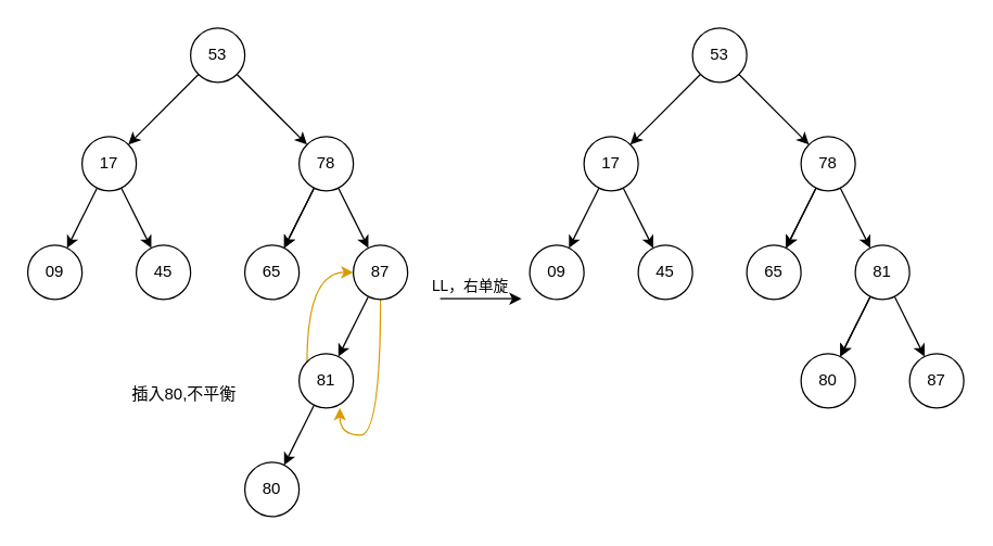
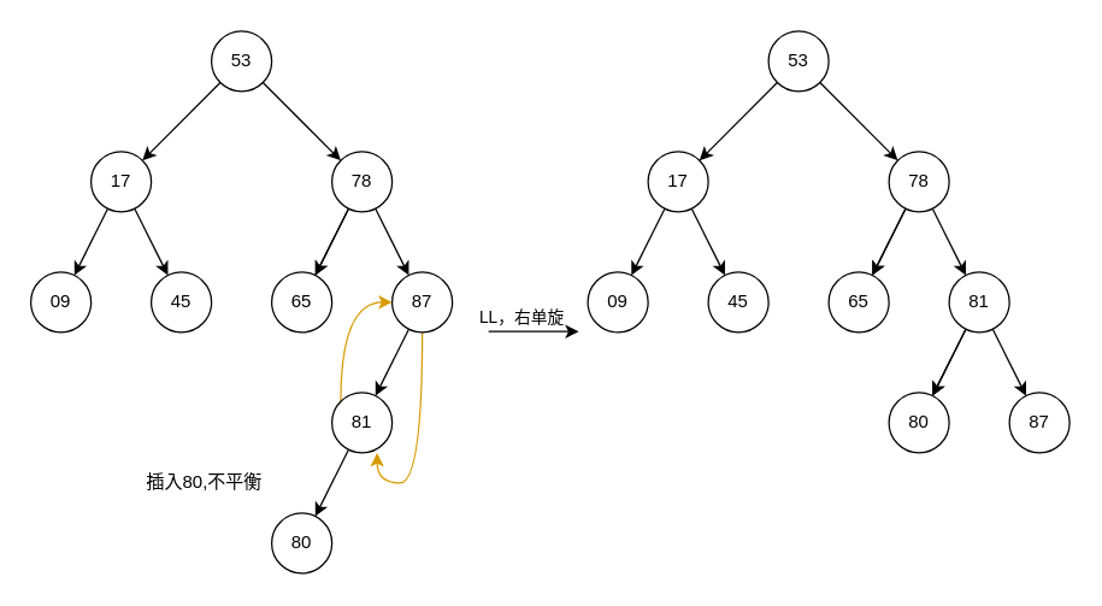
  <mxCell id="0" />
  <mxCell id="1" parent="0" />
  <mxCell id="2" value="" style="edgeStyle=none;rounded=0;orthogonalLoop=1;jettySize=auto;html=1;" parent="1" source="4" target="7" edge="1"><mxGeometry relative="1" as="geometry" /></mxCell>
  <mxCell id="3" value="" style="edgeStyle=none;rounded=0;orthogonalLoop=1;jettySize=auto;html=1;" parent="1" source="4" target="11" edge="1"><mxGeometry relative="1" as="geometry" /></mxCell>
  <mxCell id="4" value="53" style="ellipse;whiteSpace=wrap;html=1;aspect=fixed;" parent="1" vertex="1"><mxGeometry x="140" y="20" width="40" height="40" as="geometry" /></mxCell>
  <mxCell id="5" value="" style="edgeStyle=none;rounded=0;orthogonalLoop=1;jettySize=auto;html=1;" parent="1" source="7" target="12" edge="1"><mxGeometry relative="1" as="geometry" /></mxCell>
  <mxCell id="6" value="" style="edgeStyle=none;rounded=0;orthogonalLoop=1;jettySize=auto;html=1;" parent="1" source="7" target="13" edge="1"><mxGeometry relative="1" as="geometry" /></mxCell>
  <mxCell id="7" value="17" style="ellipse;whiteSpace=wrap;html=1;aspect=fixed;" parent="1" vertex="1"><mxGeometry x="60" y="100" width="40" height="40" as="geometry" /></mxCell>
  <mxCell id="8" value="" style="edgeStyle=none;rounded=0;orthogonalLoop=1;jettySize=auto;html=1;" parent="1" source="11" target="14" edge="1"><mxGeometry relative="1" as="geometry" /></mxCell>
  <mxCell id="9" value="" style="edgeStyle=none;rounded=0;orthogonalLoop=1;jettySize=auto;html=1;" parent="1" source="11" target="14" edge="1"><mxGeometry relative="1" as="geometry" /></mxCell>
  <mxCell id="10" value="" style="edgeStyle=none;rounded=0;orthogonalLoop=1;jettySize=auto;html=1;" parent="1" source="11" target="17" edge="1"><mxGeometry relative="1" as="geometry"><Array as="points"><mxPoint x="260" y="160" /></Array></mxGeometry></mxCell>
  <mxCell id="11" value="78" style="ellipse;whiteSpace=wrap;html=1;aspect=fixed;" parent="1" vertex="1"><mxGeometry x="220" y="100" width="40" height="40" as="geometry" /></mxCell>
  <mxCell id="12" value="09" style="ellipse;whiteSpace=wrap;html=1;aspect=fixed;" parent="1" vertex="1"><mxGeometry x="20" y="180" width="40" height="40" as="geometry" /></mxCell>
  <mxCell id="13" value="45" style="ellipse;whiteSpace=wrap;html=1;aspect=fixed;" parent="1" vertex="1"><mxGeometry x="100" y="180" width="40" height="40" as="geometry" /></mxCell>
  <mxCell id="14" value="65" style="ellipse;whiteSpace=wrap;html=1;aspect=fixed;" parent="1" vertex="1"><mxGeometry x="180" y="180" width="40" height="40" as="geometry" /></mxCell>
  <mxCell id="15" value="" style="edgeStyle=none;rounded=0;orthogonalLoop=1;jettySize=auto;html=1;" parent="1" source="17" target="20" edge="1"><mxGeometry relative="1" as="geometry" /></mxCell>
  <mxCell id="16" style="edgeStyle=orthogonalEdgeStyle;curved=1;rounded=0;orthogonalLoop=1;jettySize=auto;html=1;exitX=0.5;exitY=1;exitDx=0;exitDy=0;entryX=0.75;entryY=1;entryDx=0;entryDy=0;entryPerimeter=0;fillColor=#ffe6cc;strokeColor=#d79b00;" edge="1" parent="1" source="17" target="20"><mxGeometry relative="1" as="geometry" /></mxCell>
  <mxCell id="17" value="87" style="ellipse;whiteSpace=wrap;html=1;aspect=fixed;" parent="1" vertex="1"><mxGeometry x="260" y="180" width="40" height="40" as="geometry" /></mxCell>
  <mxCell id="18" value="" style="rounded=0;orthogonalLoop=1;jettySize=auto;html=1;" edge="1" parent="1" source="20" target="21"><mxGeometry relative="1" as="geometry" /></mxCell>
  <mxCell id="19" style="edgeStyle=orthogonalEdgeStyle;curved=1;rounded=0;orthogonalLoop=1;jettySize=auto;html=1;exitX=0;exitY=0;exitDx=0;exitDy=0;entryX=0;entryY=0.5;entryDx=0;entryDy=0;fillColor=#ffe6cc;strokeColor=#d79b00;" edge="1" parent="1" source="20" target="17"><mxGeometry relative="1" as="geometry" /></mxCell>
  <mxCell id="20" value="81" style="ellipse;whiteSpace=wrap;html=1;aspect=fixed;" parent="1" vertex="1"><mxGeometry x="220" y="260" width="40" height="40" as="geometry" /></mxCell>
  <mxCell id="21" value="80" style="ellipse;whiteSpace=wrap;html=1;aspect=fixed;" vertex="1" parent="1"><mxGeometry x="180" y="340" width="40" height="40" as="geometry" /></mxCell>
- <mxCell id="22" value="插入80,不平衡" style="text;html=1;align=center;verticalAlign=middle;resizable=0;points=[];autosize=1;strokeColor=none;fillColor=none;" vertex="1" parent="1"><mxGeometry x="90" y="280" width="90" height="20" as="geometry" /></mxCell>
+ <mxCell id="22" value="插入80,不平衡" style="text;html=1;align=center;verticalAlign=middle;resizable=0;points=[];autosize=1;strokeColor=none;fillColor=none;" vertex="1" parent="1"><mxGeometry x="90" y="310" width="90" height="20" as="geometry" /></mxCell>
  <mxCell id="23" value="" style="endArrow=classic;html=1;rounded=0;" edge="1" parent="1"><mxGeometry width="50" height="50" relative="1" as="geometry"><mxPoint x="324" y="219.43" as="sourcePoint" /><mxPoint x="384" y="219.43" as="targetPoint" /></mxGeometry></mxCell>
  <mxCell id="24" value="LL，右单旋" style="edgeLabel;html=1;align=center;verticalAlign=middle;resizable=0;points=[];" vertex="1" connectable="0" parent="23"><mxGeometry x="-0.292" y="-2" relative="1" as="geometry"><mxPoint y="-12" as="offset" /></mxGeometry></mxCell>
  <mxCell id="25" value="" style="edgeStyle=none;rounded=0;orthogonalLoop=1;jettySize=auto;html=1;" edge="1" parent="1" source="27" target="30"><mxGeometry relative="1" as="geometry" /></mxCell>
  <mxCell id="26" value="" style="edgeStyle=none;rounded=0;orthogonalLoop=1;jettySize=auto;html=1;" edge="1" parent="1" source="27" target="34"><mxGeometry relative="1" as="geometry" /></mxCell>
  <mxCell id="27" value="53" style="ellipse;whiteSpace=wrap;html=1;aspect=fixed;" vertex="1" parent="1"><mxGeometry x="510" y="20" width="40" height="40" as="geometry" /></mxCell>
  <mxCell id="28" value="" style="edgeStyle=none;rounded=0;orthogonalLoop=1;jettySize=auto;html=1;" edge="1" parent="1" source="30" target="35"><mxGeometry relative="1" as="geometry" /></mxCell>
  <mxCell id="29" value="" style="edgeStyle=none;rounded=0;orthogonalLoop=1;jettySize=auto;html=1;" edge="1" parent="1" source="30" target="36"><mxGeometry relative="1" as="geometry" /></mxCell>
  <mxCell id="30" value="17" style="ellipse;whiteSpace=wrap;html=1;aspect=fixed;" vertex="1" parent="1"><mxGeometry x="430" y="100" width="40" height="40" as="geometry" /></mxCell>
  <mxCell id="31" value="" style="edgeStyle=none;rounded=0;orthogonalLoop=1;jettySize=auto;html=1;" edge="1" parent="1" source="34" target="37"><mxGeometry relative="1" as="geometry" /></mxCell>
  <mxCell id="32" value="" style="edgeStyle=none;rounded=0;orthogonalLoop=1;jettySize=auto;html=1;" edge="1" parent="1" source="34" target="37"><mxGeometry relative="1" as="geometry" /></mxCell>
  <mxCell id="33" value="" style="edgeStyle=none;rounded=0;orthogonalLoop=1;jettySize=auto;html=1;" edge="1" parent="1" source="34" target="42"><mxGeometry relative="1" as="geometry" /></mxCell>
  <mxCell id="34" value="78" style="ellipse;whiteSpace=wrap;html=1;aspect=fixed;" vertex="1" parent="1"><mxGeometry x="590" y="100" width="40" height="40" as="geometry" /></mxCell>
  <mxCell id="35" value="09" style="ellipse;whiteSpace=wrap;html=1;aspect=fixed;" vertex="1" parent="1"><mxGeometry x="390" y="180" width="40" height="40" as="geometry" /></mxCell>
  <mxCell id="36" value="45" style="ellipse;whiteSpace=wrap;html=1;aspect=fixed;" vertex="1" parent="1"><mxGeometry x="470" y="180" width="40" height="40" as="geometry" /></mxCell>
  <mxCell id="37" value="65" style="ellipse;whiteSpace=wrap;html=1;aspect=fixed;" vertex="1" parent="1"><mxGeometry x="550" y="180" width="40" height="40" as="geometry" /></mxCell>
  <mxCell id="38" value="87" style="ellipse;whiteSpace=wrap;html=1;aspect=fixed;" vertex="1" parent="1"><mxGeometry x="670" y="260" width="40" height="40" as="geometry" /></mxCell>
  <mxCell id="39" value="" style="rounded=0;orthogonalLoop=1;jettySize=auto;html=1;" edge="1" parent="1" source="42" target="43"><mxGeometry relative="1" as="geometry" /></mxCell>
  <mxCell id="40" value="" style="edgeStyle=none;rounded=0;orthogonalLoop=1;jettySize=auto;html=1;" edge="1" parent="1" source="42" target="43"><mxGeometry relative="1" as="geometry" /></mxCell>
  <mxCell id="41" value="" style="edgeStyle=none;rounded=0;orthogonalLoop=1;jettySize=auto;html=1;" edge="1" parent="1" source="42" target="38"><mxGeometry relative="1" as="geometry" /></mxCell>
  <mxCell id="42" value="81" style="ellipse;whiteSpace=wrap;html=1;aspect=fixed;" vertex="1" parent="1"><mxGeometry x="630" y="180" width="40" height="40" as="geometry" /></mxCell>
  <mxCell id="43" value="80" style="ellipse;whiteSpace=wrap;html=1;aspect=fixed;" vertex="1" parent="1"><mxGeometry x="590" y="260" width="40" height="40" as="geometry" /></mxCell>
